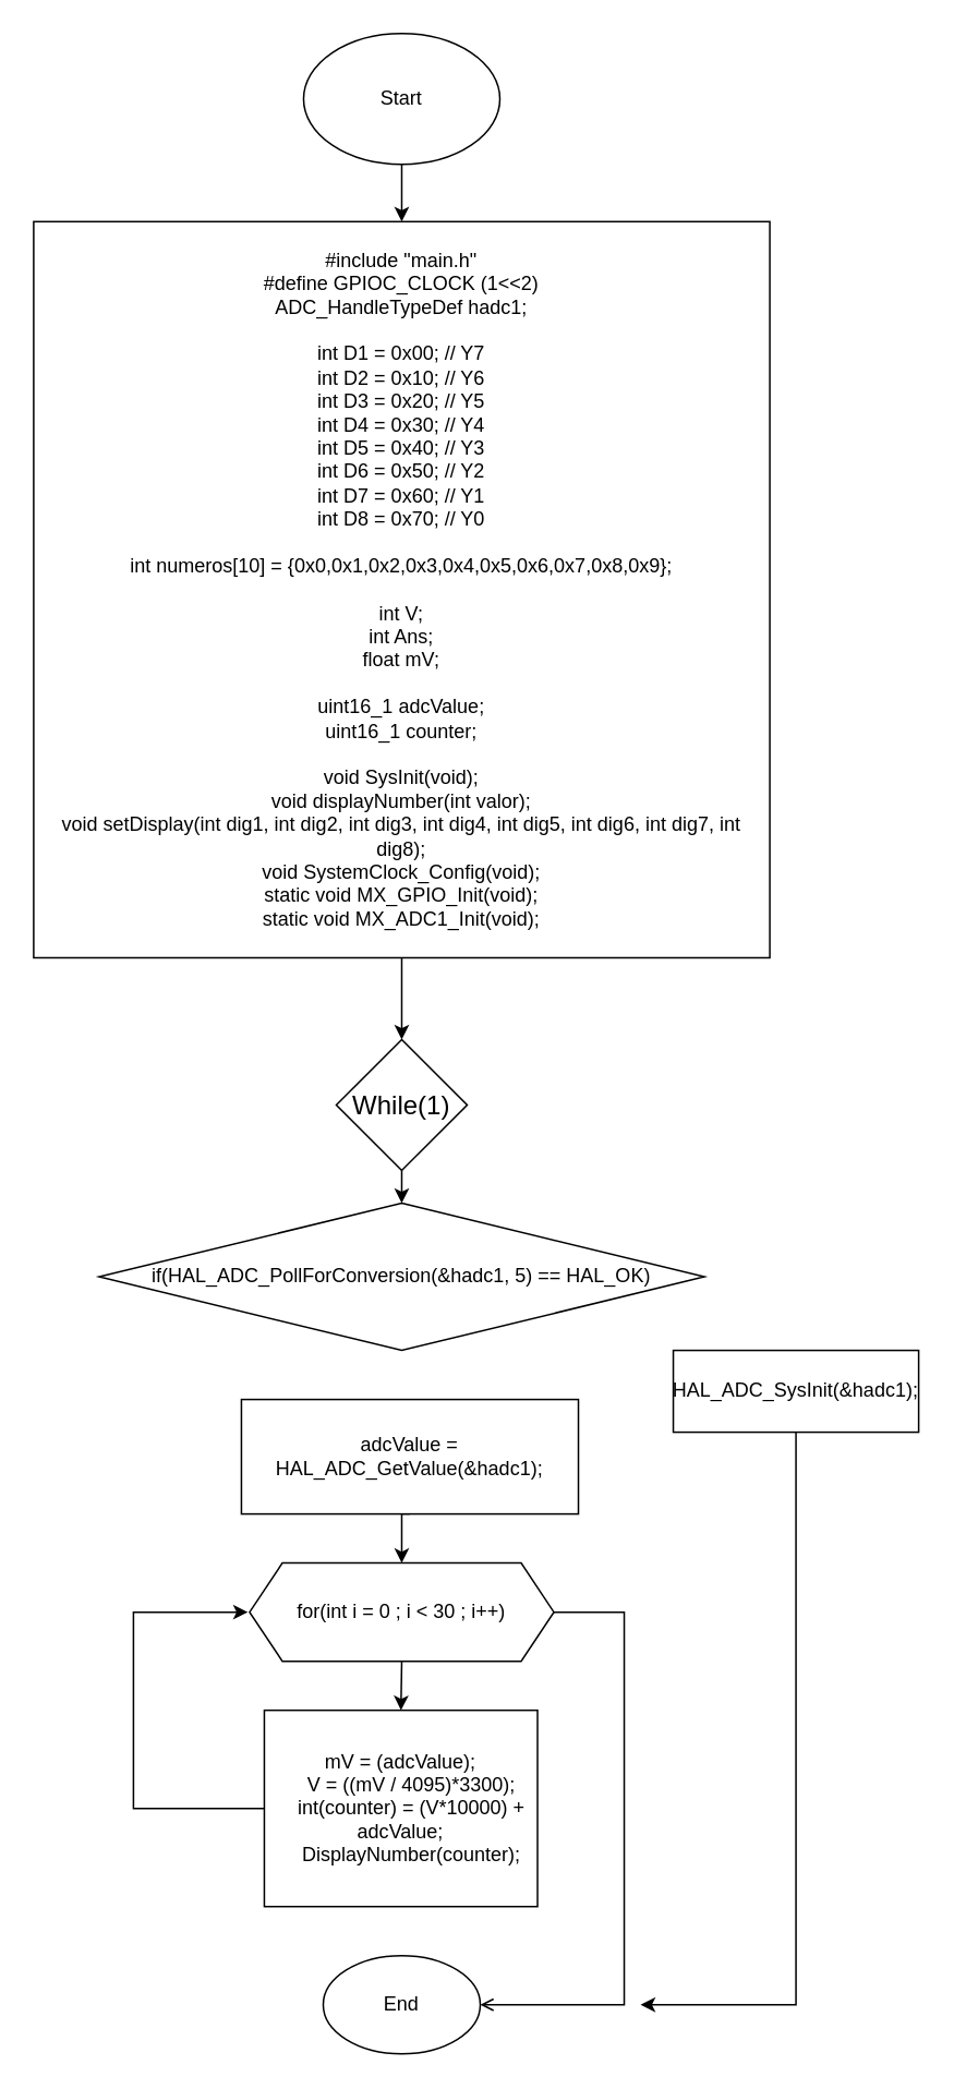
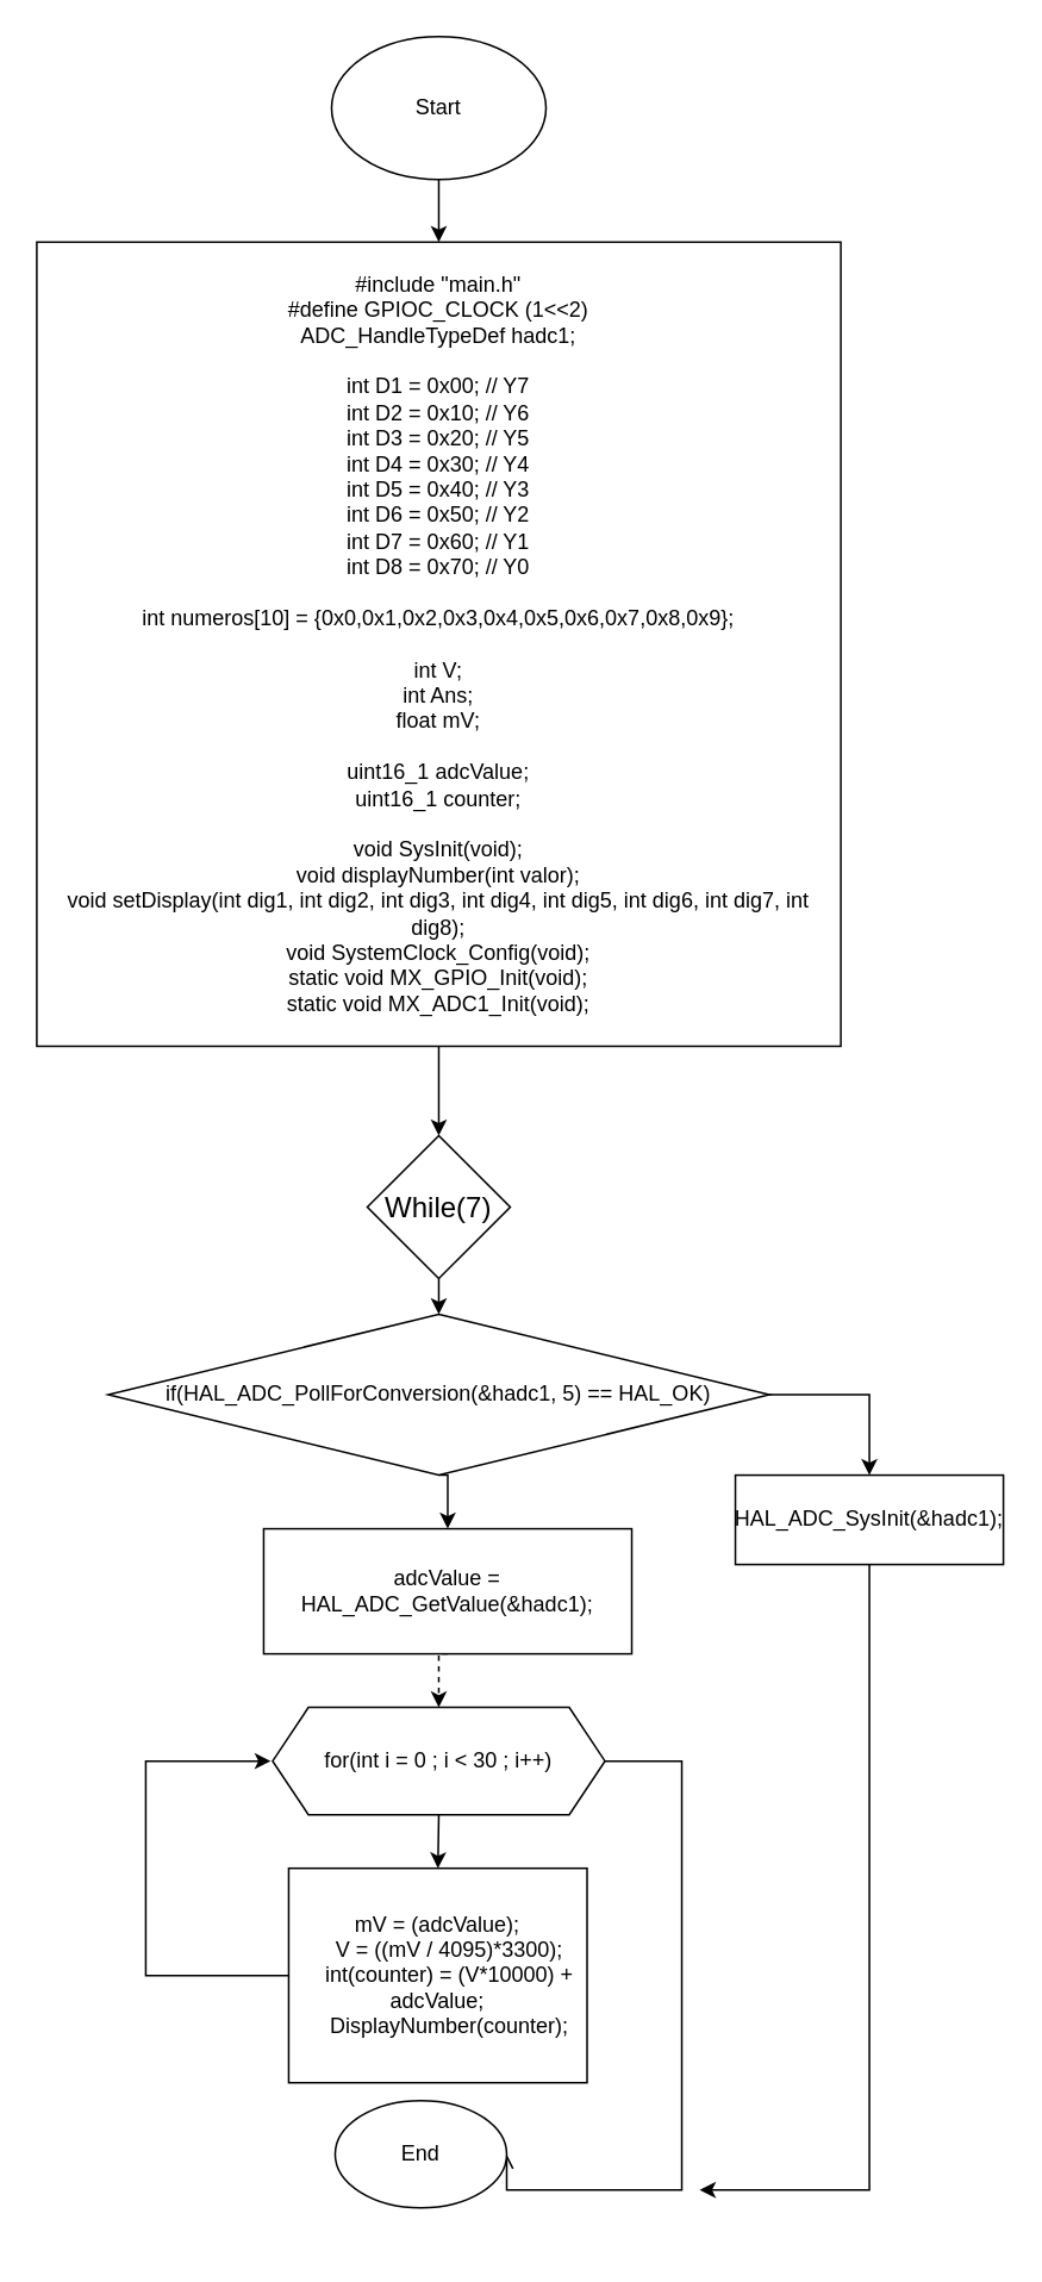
  <mxCell id="0" />
  <mxCell id="1" parent="0" />
  <mxCell id="2" style="edgeStyle=orthogonalEdgeStyle;rounded=0;orthogonalLoop=1;jettySize=auto;html=1;exitX=0.5;exitY=1;exitDx=0;exitDy=0;entryX=0.5;entryY=0;entryDx=0;entryDy=0;fontSize=12;" edge="1" parent="1" source="3" target="5"><mxGeometry relative="1" as="geometry" /></mxCell>
  <mxCell id="3" value="Start" style="ellipse;whiteSpace=wrap;html=1;" vertex="1" parent="1"><mxGeometry x="185" y="20" width="120" height="80" as="geometry" /></mxCell>
  <mxCell id="4" style="edgeStyle=orthogonalEdgeStyle;rounded=0;orthogonalLoop=1;jettySize=auto;html=1;exitX=0.5;exitY=1;exitDx=0;exitDy=0;entryX=0.5;entryY=0;entryDx=0;entryDy=0;fontSize=12;" edge="1" parent="1" source="5" target="7"><mxGeometry relative="1" as="geometry" /></mxCell>
  <mxCell id="5" value="&lt;div&gt;#include &quot;main.h&quot;&lt;/div&gt;&lt;div&gt;#define GPIOC_CLOCK (1&amp;lt;&amp;lt;2)&lt;/div&gt;&lt;div&gt;ADC_HandleTypeDef hadc1;&lt;/div&gt;&lt;div&gt;&lt;br&gt;&lt;/div&gt;&lt;div&gt;int D1 = 0x00; // Y7&lt;/div&gt;&lt;div&gt;int D2 = 0x10; // Y6&lt;/div&gt;&lt;div&gt;int D3 = 0x20; // Y5&lt;/div&gt;&lt;div&gt;int D4 = 0x30; // Y4&lt;/div&gt;&lt;div&gt;int D5 = 0x40; // Y3&lt;/div&gt;&lt;div&gt;int D6 = 0x50; // Y2&lt;/div&gt;&lt;div&gt;int D7 = 0x60; // Y1&lt;/div&gt;&lt;div&gt;int D8 = 0x70; // Y0&lt;/div&gt;&lt;div&gt;&lt;br&gt;&lt;/div&gt;&lt;div&gt;int numeros[10] = {0x0,0x1,0x2,0x3,0x4,0x5,0x6,0x7,0x8,0x9};&lt;/div&gt;&lt;div&gt;&lt;br&gt;&lt;/div&gt;&lt;div&gt;int V;&lt;/div&gt;&lt;div&gt;int Ans;&lt;/div&gt;&lt;div&gt;float mV;&lt;/div&gt;&lt;div&gt;&lt;br&gt;&lt;/div&gt;&lt;div&gt;uint16_1 adcValue;&lt;/div&gt;&lt;div&gt;uint16_1 counter;&lt;/div&gt;&lt;div&gt;&lt;br&gt;&lt;/div&gt;&lt;div&gt;void SysInit(void);&lt;/div&gt;&lt;div&gt;void displayNumber(int valor);&lt;/div&gt;&lt;div&gt;void setDisplay(int dig1, int dig2, int dig3, int dig4, int dig5, int dig6, int dig7, int dig8);&lt;/div&gt;&lt;div&gt;void SystemClock_Config(void);&lt;/div&gt;&lt;div&gt;static void MX_GPIO_Init(void);&lt;/div&gt;&lt;div&gt;static void MX_ADC1_Init(void);&lt;/div&gt;" style="whiteSpace=wrap;html=1;aspect=fixed;" vertex="1" parent="1"><mxGeometry x="20" y="135" width="450" height="450" as="geometry" /></mxCell>
  <mxCell id="6" style="edgeStyle=orthogonalEdgeStyle;rounded=0;orthogonalLoop=1;jettySize=auto;html=1;exitX=0.5;exitY=1;exitDx=0;exitDy=0;entryX=0.5;entryY=0;entryDx=0;entryDy=0;fontSize=12;" edge="1" parent="1" source="7" target="10"><mxGeometry relative="1" as="geometry" /></mxCell>
- <mxCell id="7" value="&lt;font size=&quot;3&quot;&gt;While(1)&lt;/font&gt;" style="rhombus;whiteSpace=wrap;html=1;fontSize=6;" vertex="1" parent="1"><mxGeometry x="205" y="635" width="80" height="80" as="geometry" /></mxCell>
+ <mxCell id="7" value="&lt;font size=&quot;3&quot;&gt;While(7)&lt;/font&gt;" style="rhombus;whiteSpace=wrap;html=1;fontSize=6;" vertex="1" parent="1"><mxGeometry x="205" y="635" width="80" height="80" as="geometry" /></mxCell>
+ <mxCell id="8" style="edgeStyle=orthogonalEdgeStyle;rounded=0;orthogonalLoop=1;jettySize=auto;html=1;exitX=1;exitY=0.5;exitDx=0;exitDy=0;entryX=0.5;entryY=0;entryDx=0;entryDy=0;fontSize=12;" edge="1" parent="1" source="10" target="20"><mxGeometry relative="1" as="geometry" /></mxCell>
+ <mxCell id="9" style="edgeStyle=orthogonalEdgeStyle;rounded=0;orthogonalLoop=1;jettySize=auto;html=1;exitX=0.5;exitY=1;exitDx=0;exitDy=0;entryX=0.5;entryY=0;entryDx=0;entryDy=0;fontSize=12;" edge="1" parent="1" source="10" target="15"><mxGeometry relative="1" as="geometry" /></mxCell>
  <mxCell id="10" value="if(HAL_ADC_PollForConversion(&amp;hadc1, 5) == HAL_OK)" style="rhombus;whiteSpace=wrap;html=1;fontSize=12;" vertex="1" parent="1"><mxGeometry x="60" y="735" width="370" height="90" as="geometry" /></mxCell>
  <mxCell id="11" style="edgeStyle=orthogonalEdgeStyle;rounded=0;orthogonalLoop=1;jettySize=auto;html=1;exitX=1;exitY=0.5;exitDx=0;exitDy=0;fontSize=12;entryX=1;entryY=0.5;entryDx=0;entryDy=0;endArrow=open;" edge="1" parent="1" source="13" target="18"><mxGeometry relative="1" as="geometry"><mxPoint x="361" y="1235" as="targetPoint" /><Array as="points"><mxPoint x="381" y="985" /><mxPoint x="381" y="1225" /></Array></mxGeometry></mxCell>
  <mxCell id="12" style="edgeStyle=orthogonalEdgeStyle;rounded=0;orthogonalLoop=1;jettySize=auto;html=1;exitX=0.5;exitY=1;exitDx=0;exitDy=0;entryX=0.5;entryY=0;entryDx=0;entryDy=0;fontSize=12;" edge="1" parent="1" source="13" target="17"><mxGeometry relative="1" as="geometry" /></mxCell>
  <mxCell id="13" value="for(int i = 0 ; i &amp;lt; 30 ; i++)" style="shape=hexagon;perimeter=hexagonPerimeter2;whiteSpace=wrap;html=1;fixedSize=1;fontSize=12;" vertex="1" parent="1"><mxGeometry x="152" y="955" width="186" height="60" as="geometry" /></mxCell>
- <mxCell id="14" style="edgeStyle=orthogonalEdgeStyle;rounded=0;orthogonalLoop=1;jettySize=auto;html=1;exitX=0.5;exitY=1;exitDx=0;exitDy=0;entryX=0.5;entryY=0;entryDx=0;entryDy=0;fontSize=12;" edge="1" parent="1" source="15" target="13"><mxGeometry relative="1" as="geometry" /></mxCell>
+ <mxCell id="14" style="edgeStyle=orthogonalEdgeStyle;rounded=0;orthogonalLoop=1;jettySize=auto;html=1;exitX=0.5;exitY=1;exitDx=0;exitDy=0;entryX=0.5;entryY=0;entryDx=0;entryDy=0;fontSize=12;dashed=1;" edge="1" parent="1" source="15" target="13"><mxGeometry relative="1" as="geometry" /></mxCell>
  <mxCell id="15" value="adcValue = HAL_ADC_GetValue(&amp;amp;hadc1);" style="rounded=0;whiteSpace=wrap;html=1;fontSize=12;" vertex="1" parent="1"><mxGeometry x="147" y="855" width="206" height="70" as="geometry" /></mxCell>
  <mxCell id="16" style="edgeStyle=orthogonalEdgeStyle;rounded=0;orthogonalLoop=1;jettySize=auto;html=1;exitX=0;exitY=0.5;exitDx=0;exitDy=0;fontSize=12;" edge="1" parent="1" source="17"><mxGeometry relative="1" as="geometry"><mxPoint x="151" y="985" as="targetPoint" /><Array as="points"><mxPoint x="81" y="1105" /><mxPoint x="81" y="985" /></Array></mxGeometry></mxCell>
  <mxCell id="17" value="&lt;div&gt;mV = (adcValue);&lt;/div&gt;&lt;div&gt;&amp;nbsp; &amp;nbsp; &lt;span style=&quot;&quot;&gt;  &lt;/span&gt;V = ((mV / 4095)*3300);&lt;/div&gt;&lt;div&gt;&amp;nbsp; &amp;nbsp; &lt;span style=&quot;&quot;&gt;  &lt;/span&gt;int(counter) = (V*10000) + adcValue;&lt;/div&gt;&lt;div&gt;&amp;nbsp; &amp;nbsp; &lt;span style=&quot;&quot;&gt;  &lt;/span&gt;DisplayNumber(counter);&lt;/div&gt;" style="rounded=0;whiteSpace=wrap;html=1;fontSize=12;" vertex="1" parent="1"><mxGeometry x="161" y="1045" width="167" height="120" as="geometry" /></mxCell>
- <mxCell id="18" value="End" style="ellipse;whiteSpace=wrap;html=1;fontSize=12;" vertex="1" parent="1"><mxGeometry x="197" y="1195" width="96" height="60" as="geometry" /></mxCell>
+ <mxCell id="18" value="End" style="ellipse;whiteSpace=wrap;html=1;fontSize=12;" vertex="1" parent="1"><mxGeometry x="187" y="1175" width="96" height="60" as="geometry" /></mxCell>
  <mxCell id="19" style="edgeStyle=orthogonalEdgeStyle;rounded=0;orthogonalLoop=1;jettySize=auto;html=1;exitX=0.5;exitY=1;exitDx=0;exitDy=0;fontSize=12;" edge="1" parent="1" source="20"><mxGeometry relative="1" as="geometry"><mxPoint x="391" y="1225" as="targetPoint" /><Array as="points"><mxPoint x="486" y="1055" /><mxPoint x="486" y="1055" /></Array></mxGeometry></mxCell>
  <mxCell id="20" value="HAL_ADC_SysInit(&amp;amp;hadc1);" style="rounded=0;whiteSpace=wrap;html=1;fontSize=12;" vertex="1" parent="1"><mxGeometry x="411" y="825" width="150" height="50" as="geometry" /></mxCell>
